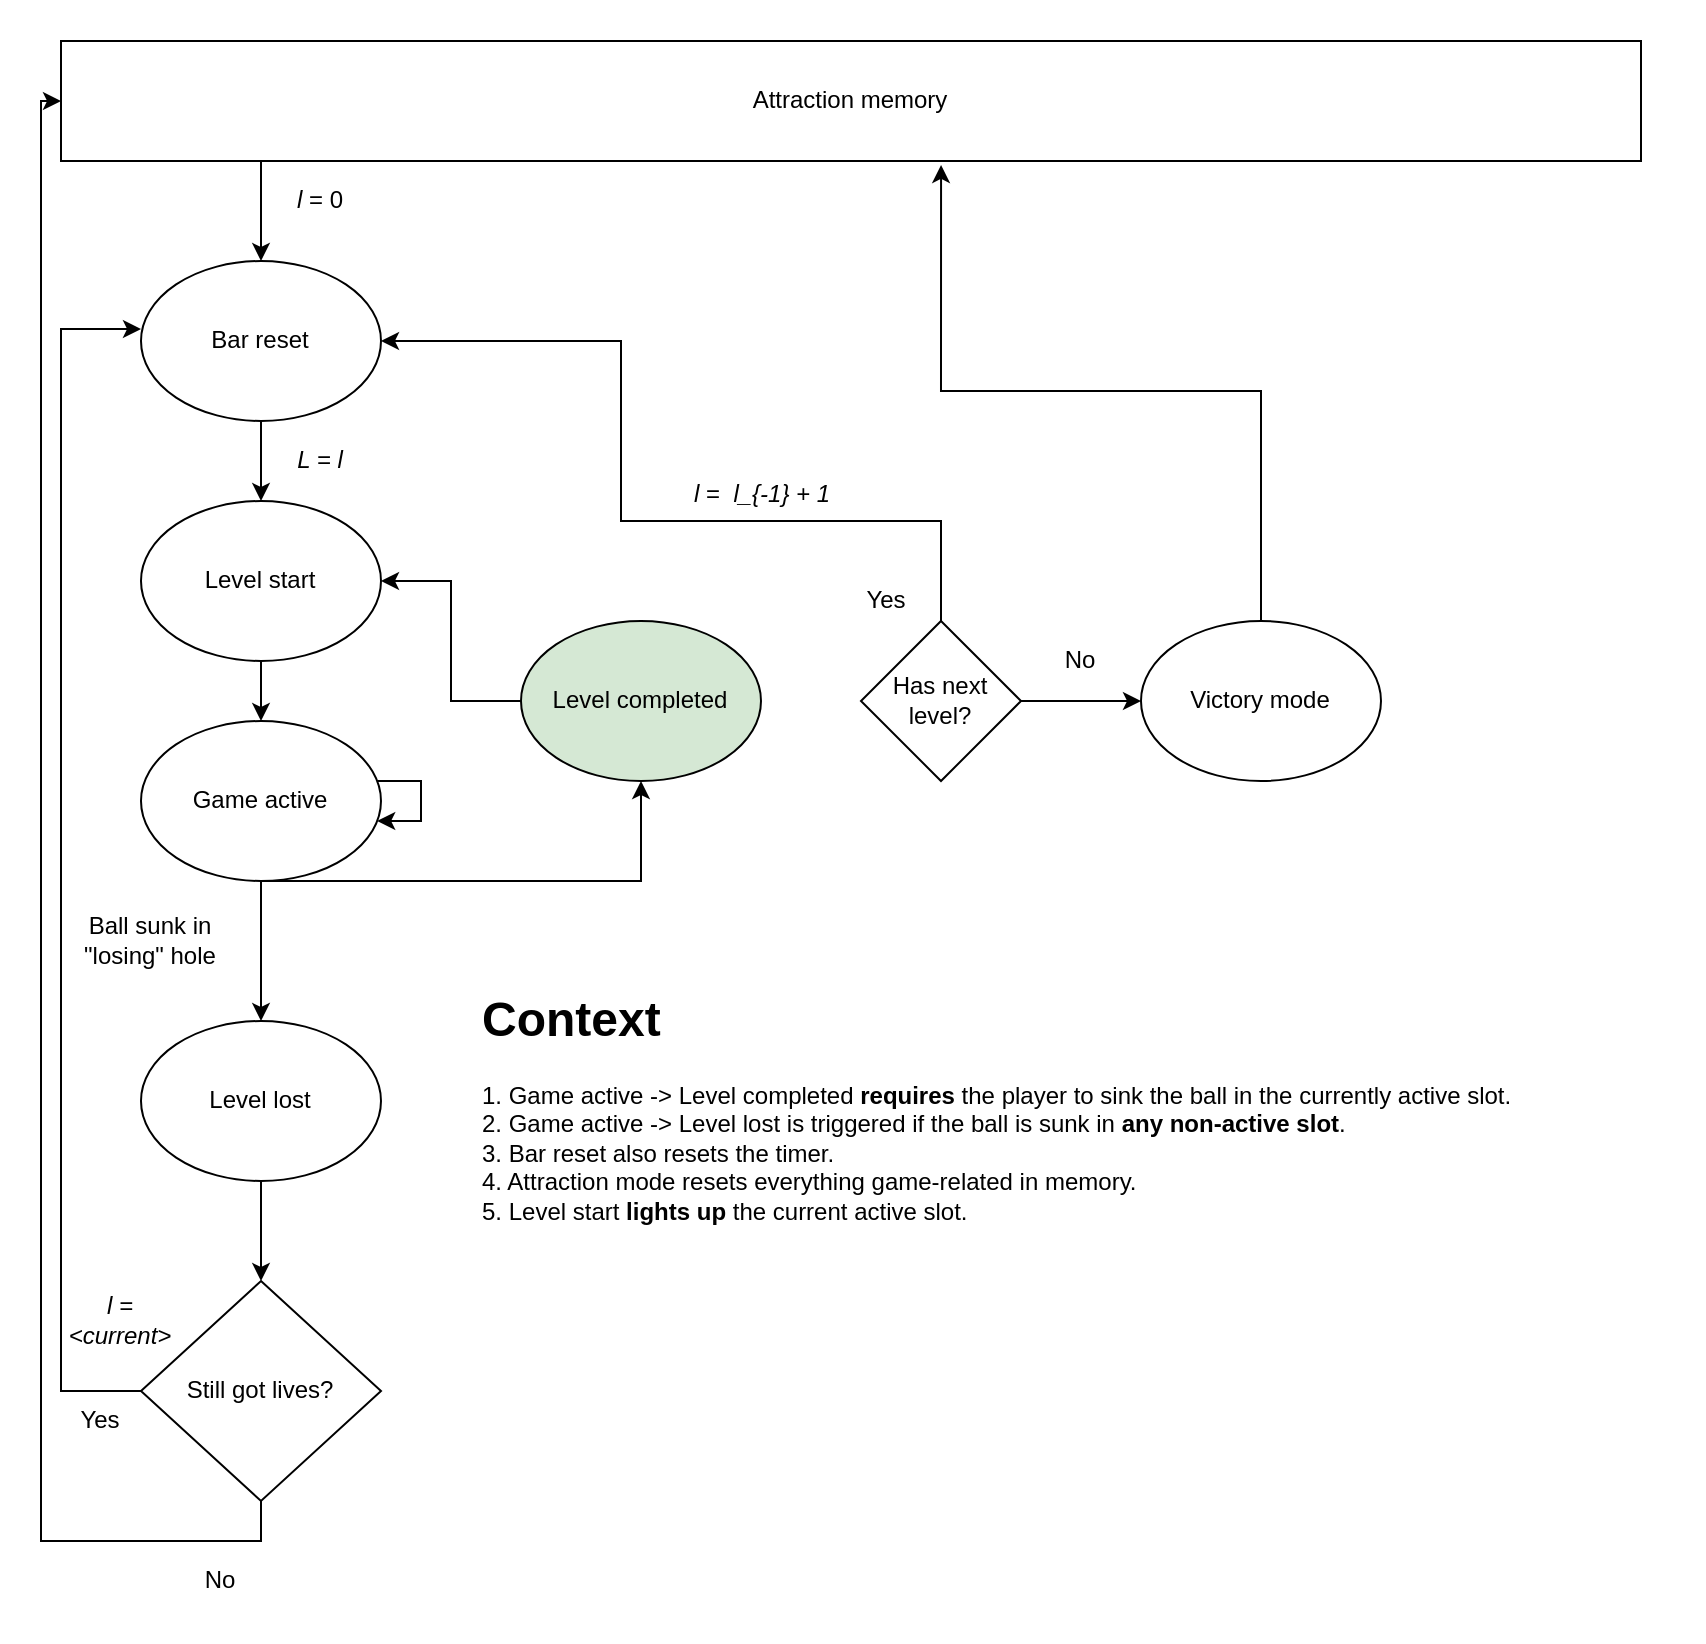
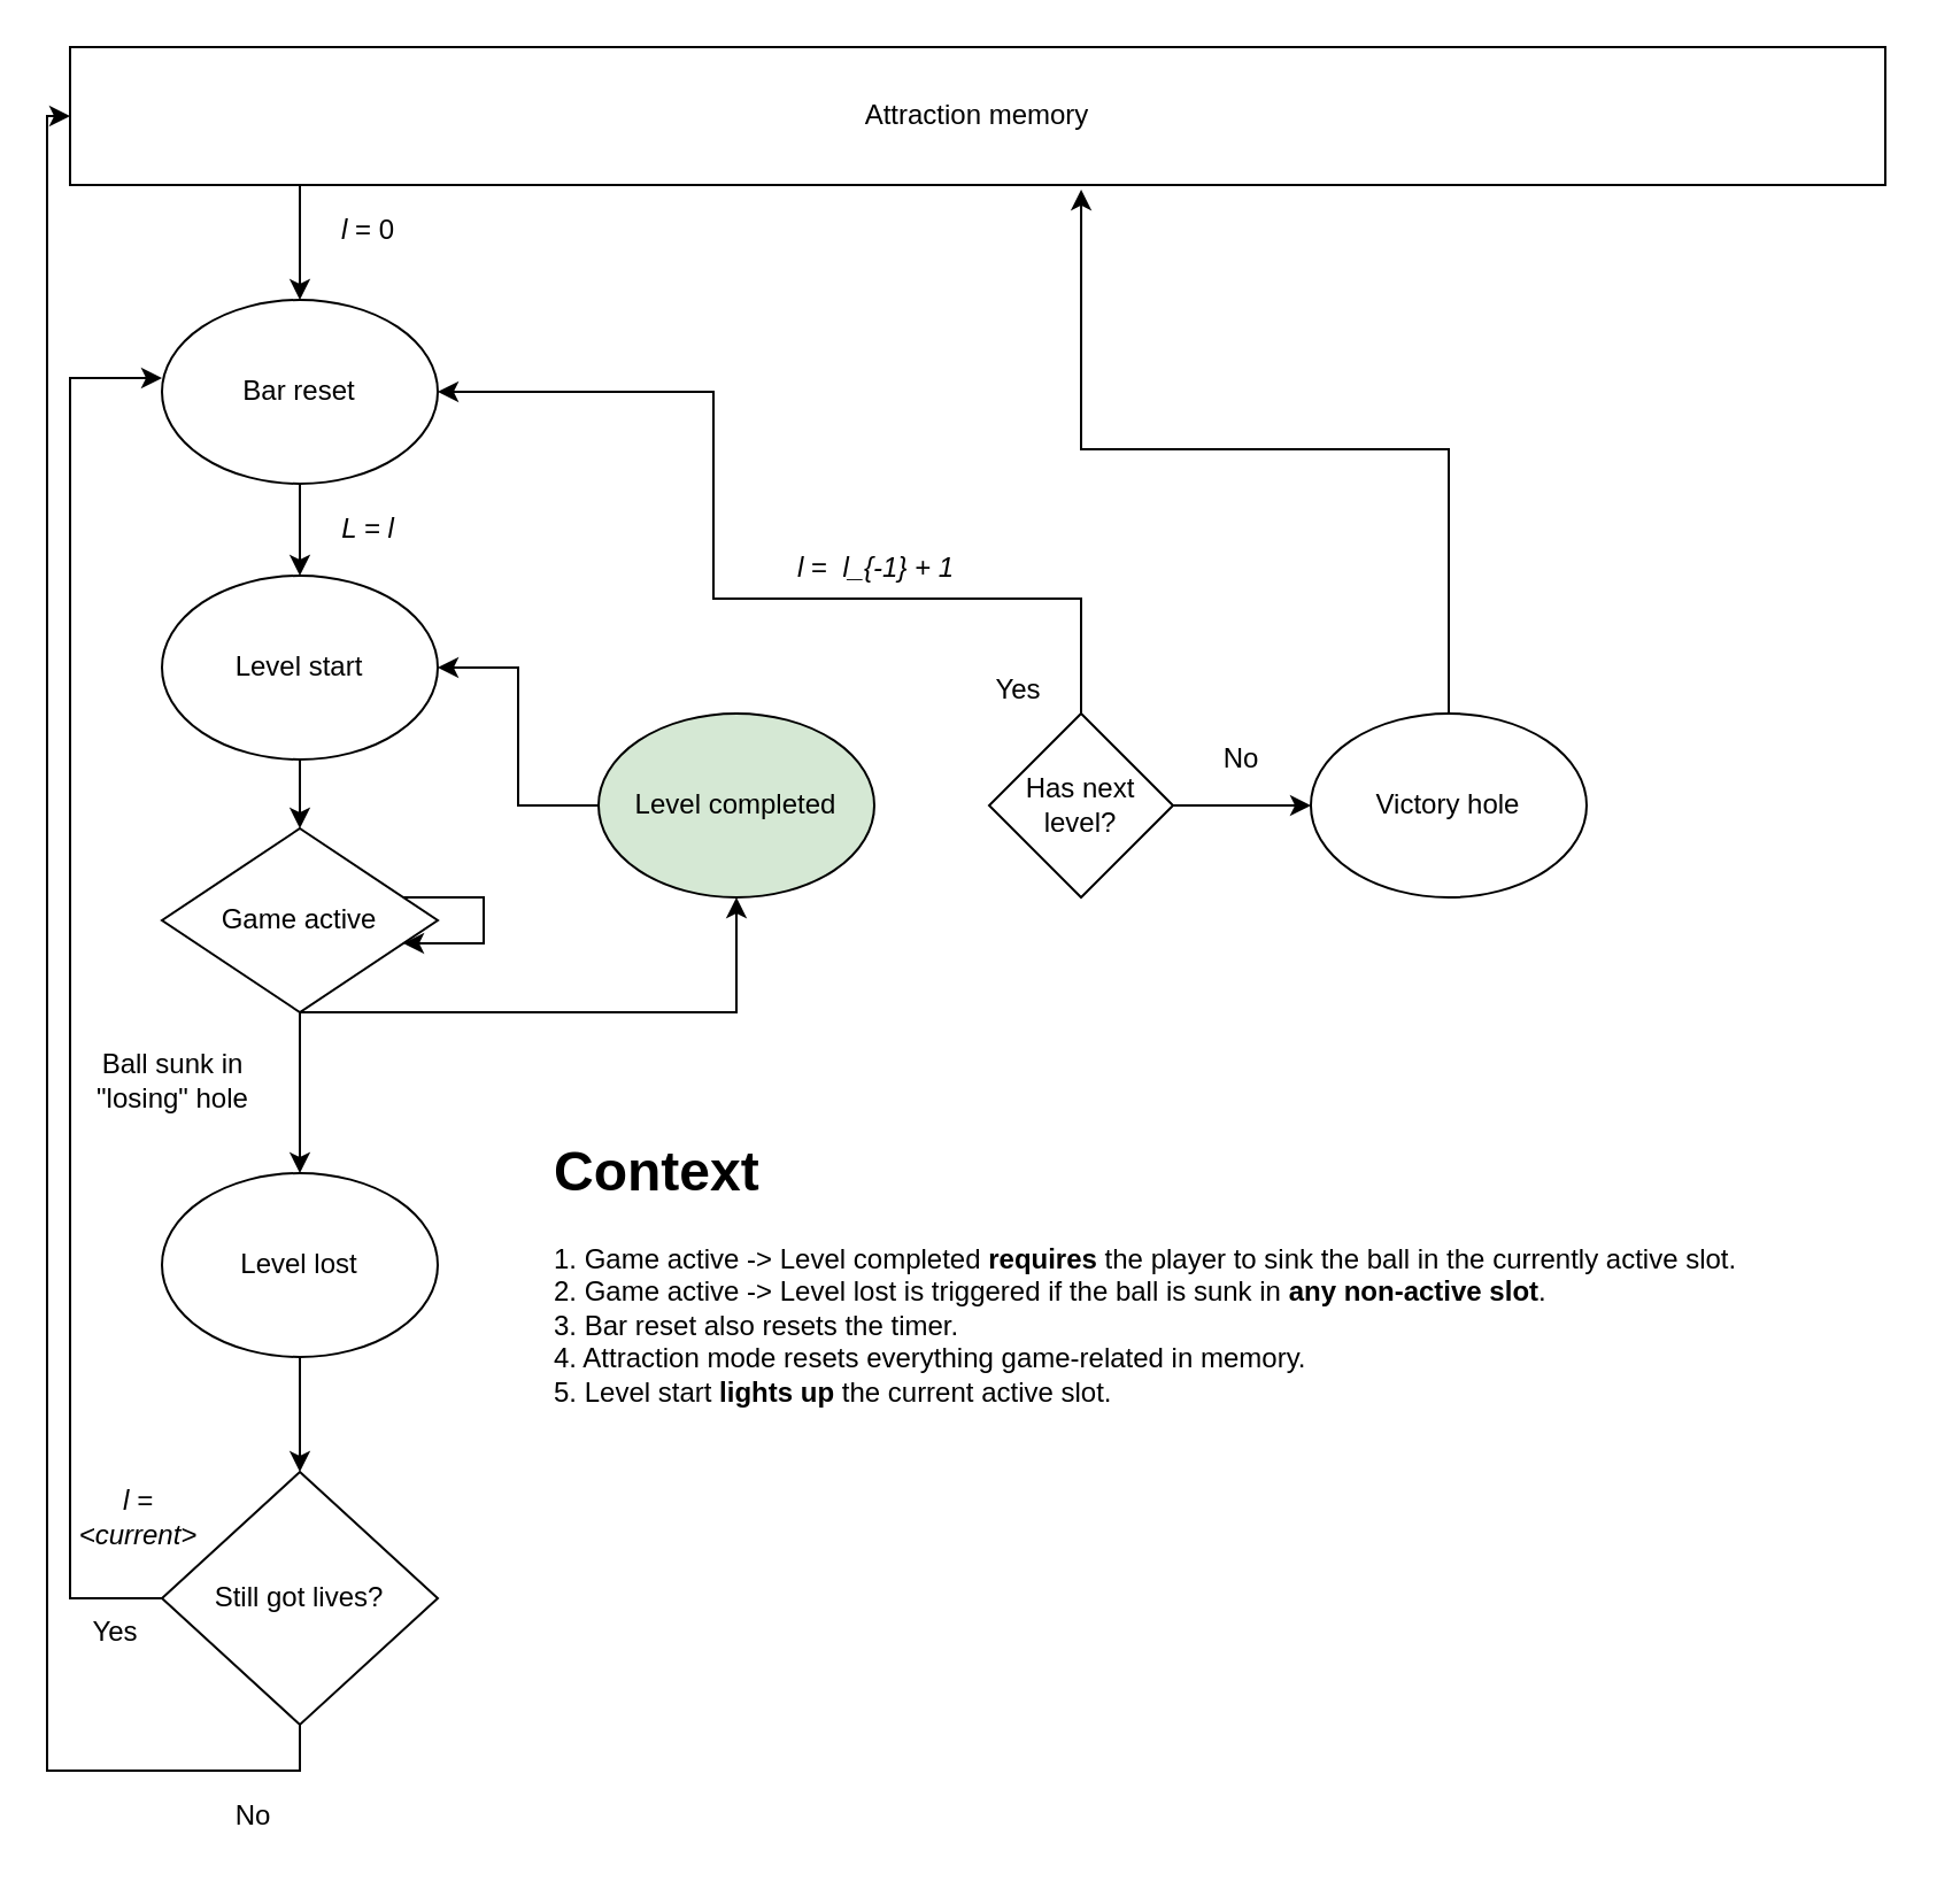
  <mxCell id="0" />
  <mxCell id="1" parent="0" />
  <mxCell id="2" style="edgeStyle=orthogonalEdgeStyle;rounded=0;orthogonalLoop=1;jettySize=auto;html=1;" edge="1" parent="1" source="3" target="15"><mxGeometry relative="1" as="geometry"><Array as="points"><mxPoint x="130" y="100" /><mxPoint x="130" y="100" /></Array></mxGeometry></mxCell>
  <mxCell id="3" value="Attraction memory" style="rounded=0;whiteSpace=wrap;html=1;" vertex="1" parent="1"><mxGeometry x="30" y="20" width="790" height="60" as="geometry" /></mxCell>
  <mxCell id="4" style="edgeStyle=orthogonalEdgeStyle;rounded=0;orthogonalLoop=1;jettySize=auto;html=1;" edge="1" parent="1" source="5" target="9"><mxGeometry relative="1" as="geometry" /></mxCell>
  <mxCell id="5" value="Level start" style="ellipse;whiteSpace=wrap;html=1;" vertex="1" parent="1"><mxGeometry x="70" y="250" width="120" height="80" as="geometry" /></mxCell>
  <mxCell id="6" value="&lt;i&gt;l&lt;/i&gt;&amp;nbsp;= 0" style="text;html=1;strokeColor=none;fillColor=none;align=center;verticalAlign=middle;whiteSpace=wrap;rounded=0;" vertex="1" parent="1"><mxGeometry x="140" y="90" width="40" height="20" as="geometry" /></mxCell>
  <mxCell id="7" style="edgeStyle=orthogonalEdgeStyle;rounded=0;orthogonalLoop=1;jettySize=auto;html=1;entryX=0.5;entryY=0;entryDx=0;entryDy=0;" edge="1" parent="1" source="9" target="12"><mxGeometry relative="1" as="geometry" /></mxCell>
  <mxCell id="8" style="edgeStyle=orthogonalEdgeStyle;rounded=0;orthogonalLoop=1;jettySize=auto;html=1;entryX=0.5;entryY=1;entryDx=0;entryDy=0;" edge="1" parent="1" source="9" target="19"><mxGeometry relative="1" as="geometry"><Array as="points"><mxPoint x="320" y="440" /></Array></mxGeometry></mxCell>
- <mxCell id="9" value="Game active" style="ellipse;whiteSpace=wrap;html=1;" vertex="1" parent="1"><mxGeometry x="70" y="360" width="120" height="80" as="geometry" /></mxCell>
+ <mxCell id="9" value="Game active" style="rhombus;whiteSpace=wrap;html=1;" vertex="1" parent="1"><mxGeometry x="70" y="360" width="120" height="80" as="geometry" /></mxCell>
  <mxCell id="10" style="edgeStyle=orthogonalEdgeStyle;rounded=0;orthogonalLoop=1;jettySize=auto;html=1;entryX=0;entryY=0.425;entryDx=0;entryDy=0;entryPerimeter=0;exitX=0;exitY=0.5;exitDx=0;exitDy=0;" edge="1" parent="1" source="22" target="15"><mxGeometry relative="1" as="geometry"><Array as="points"><mxPoint x="30" y="695" /><mxPoint x="30" y="164" /></Array></mxGeometry></mxCell>
  <mxCell id="11" style="edgeStyle=orthogonalEdgeStyle;rounded=0;orthogonalLoop=1;jettySize=auto;html=1;" edge="1" parent="1" source="12" target="22"><mxGeometry relative="1" as="geometry" /></mxCell>
  <mxCell id="12" value="Level lost" style="ellipse;whiteSpace=wrap;html=1;" vertex="1" parent="1"><mxGeometry x="70" y="510" width="120" height="80" as="geometry" /></mxCell>
  <mxCell id="13" value="Ball sunk in &quot;losing&quot; hole" style="text;html=1;strokeColor=none;fillColor=none;align=center;verticalAlign=middle;whiteSpace=wrap;rounded=0;" vertex="1" parent="1"><mxGeometry x="30" y="460" width="90" height="20" as="geometry" /></mxCell>
  <mxCell id="14" style="edgeStyle=orthogonalEdgeStyle;rounded=0;orthogonalLoop=1;jettySize=auto;html=1;" edge="1" parent="1" source="15" target="5"><mxGeometry relative="1" as="geometry" /></mxCell>
  <mxCell id="15" value="Bar reset" style="ellipse;whiteSpace=wrap;html=1;" vertex="1" parent="1"><mxGeometry x="70" y="130" width="120" height="80" as="geometry" /></mxCell>
  <mxCell id="16" value="&lt;i&gt;L = l&lt;/i&gt;" style="text;html=1;strokeColor=none;fillColor=none;align=center;verticalAlign=middle;whiteSpace=wrap;rounded=0;" vertex="1" parent="1"><mxGeometry x="140" y="220" width="40" height="20" as="geometry" /></mxCell>
  <mxCell id="17" value="&lt;i&gt;l = &amp;lt;current&amp;gt;&lt;/i&gt;" style="text;html=1;strokeColor=none;fillColor=none;align=center;verticalAlign=middle;whiteSpace=wrap;rounded=0;" vertex="1" parent="1"><mxGeometry x="40" y="650" width="40" height="20" as="geometry" /></mxCell>
  <mxCell id="18" style="edgeStyle=orthogonalEdgeStyle;rounded=0;orthogonalLoop=1;jettySize=auto;html=1;" edge="1" parent="1" source="19" target="5"><mxGeometry relative="1" as="geometry" /></mxCell>
  <mxCell id="19" value="Level completed" style="ellipse;whiteSpace=wrap;html=1;fillColor=#d5e8d4;" vertex="1" parent="1"><mxGeometry x="260" y="310" width="120" height="80" as="geometry" /></mxCell>
  <mxCell id="20" style="edgeStyle=orthogonalEdgeStyle;rounded=0;orthogonalLoop=1;jettySize=auto;html=1;" edge="1" parent="1" source="9" target="9"><mxGeometry relative="1" as="geometry" /></mxCell>
  <mxCell id="21" style="edgeStyle=orthogonalEdgeStyle;rounded=0;orthogonalLoop=1;jettySize=auto;html=1;exitX=0.5;exitY=1;exitDx=0;exitDy=0;entryX=0;entryY=0.5;entryDx=0;entryDy=0;" edge="1" parent="1" source="22" target="3"><mxGeometry relative="1" as="geometry"><Array as="points"><mxPoint x="130" y="770" /><mxPoint x="20" y="770" /><mxPoint x="20" y="50" /></Array></mxGeometry></mxCell>
  <mxCell id="22" value="Still got lives?" style="rhombus;whiteSpace=wrap;html=1;" vertex="1" parent="1"><mxGeometry x="70" y="640" width="120" height="110" as="geometry" /></mxCell>
  <mxCell id="23" value="Yes" style="text;html=1;strokeColor=none;fillColor=none;align=center;verticalAlign=middle;whiteSpace=wrap;rounded=0;" vertex="1" parent="1"><mxGeometry x="30" y="700" width="40" height="20" as="geometry" /></mxCell>
  <mxCell id="24" value="No" style="text;html=1;strokeColor=none;fillColor=none;align=center;verticalAlign=middle;whiteSpace=wrap;rounded=0;" vertex="1" parent="1"><mxGeometry x="90" y="780" width="40" height="20" as="geometry" /></mxCell>
  <mxCell id="25" style="edgeStyle=orthogonalEdgeStyle;rounded=0;orthogonalLoop=1;jettySize=auto;html=1;entryX=0;entryY=0.5;entryDx=0;entryDy=0;" edge="1" parent="1" source="27" target="30"><mxGeometry relative="1" as="geometry" /></mxCell>
  <mxCell id="26" style="edgeStyle=orthogonalEdgeStyle;rounded=0;orthogonalLoop=1;jettySize=auto;html=1;entryX=1;entryY=0.5;entryDx=0;entryDy=0;" edge="1" parent="1" source="27" target="15"><mxGeometry relative="1" as="geometry"><Array as="points"><mxPoint x="470" y="260" /><mxPoint x="310" y="260" /><mxPoint x="310" y="170" /></Array></mxGeometry></mxCell>
  <mxCell id="27" value="Has next level?" style="rhombus;whiteSpace=wrap;html=1;" vertex="1" parent="1"><mxGeometry x="430" y="310" width="80" height="80" as="geometry" /></mxCell>
  <mxCell id="28" value="No" style="text;html=1;strokeColor=none;fillColor=none;align=center;verticalAlign=middle;whiteSpace=wrap;rounded=0;" vertex="1" parent="1"><mxGeometry x="520" y="320" width="40" height="20" as="geometry" /></mxCell>
  <mxCell id="29" style="edgeStyle=orthogonalEdgeStyle;rounded=0;orthogonalLoop=1;jettySize=auto;html=1;entryX=0.557;entryY=1.033;entryDx=0;entryDy=0;entryPerimeter=0;" edge="1" parent="1" source="30" target="3"><mxGeometry relative="1" as="geometry" /></mxCell>
- <mxCell id="30" value="Victory mode" style="ellipse;whiteSpace=wrap;html=1;" vertex="1" parent="1"><mxGeometry x="570" y="310" width="120" height="80" as="geometry" /></mxCell>
+ <mxCell id="30" value="Victory hole" style="ellipse;whiteSpace=wrap;html=1;" vertex="1" parent="1"><mxGeometry x="570" y="310" width="120" height="80" as="geometry" /></mxCell>
  <mxCell id="31" value="Yes" style="text;html=1;strokeColor=none;fillColor=none;align=center;verticalAlign=middle;whiteSpace=wrap;rounded=0;" vertex="1" parent="1"><mxGeometry x="423" y="290" width="40" height="20" as="geometry" /></mxCell>
  <mxCell id="32" value="&lt;i&gt;l &lt;/i&gt;=&amp;nbsp; &lt;i&gt;l_{-1} + 1&lt;/i&gt;" style="text;html=1;resizable=0;points=[];autosize=1;align=left;verticalAlign=top;spacingTop=-4;" vertex="1" parent="1"><mxGeometry x="345" y="237" width="80" height="20" as="geometry" /></mxCell>
  <mxCell id="33" value="&lt;h1&gt;Context&lt;/h1&gt;&lt;div&gt;1. Game active -&amp;gt; Level completed &lt;b&gt;requires &lt;/b&gt;the player to sink the ball in the currently active slot.&lt;/div&gt;&lt;div&gt;2. Game active -&amp;gt; Level lost is triggered if the ball is sunk in &lt;b&gt;any non-active slot&lt;/b&gt;.&lt;/div&gt;&lt;div&gt;3. Bar reset also resets the timer.&lt;/div&gt;&lt;div&gt;4. Attraction mode resets everything game-related in memory.&lt;/div&gt;&lt;div&gt;5. Level start &lt;b&gt;lights up &lt;/b&gt;the current active slot.&lt;/div&gt;&lt;div&gt;&lt;br&gt;&lt;/div&gt;" style="text;html=1;strokeColor=none;fillColor=none;spacing=5;spacingTop=-20;whiteSpace=wrap;overflow=hidden;rounded=0;" vertex="1" parent="1"><mxGeometry x="236" y="490" width="595" height="210" as="geometry" /></mxCell>
